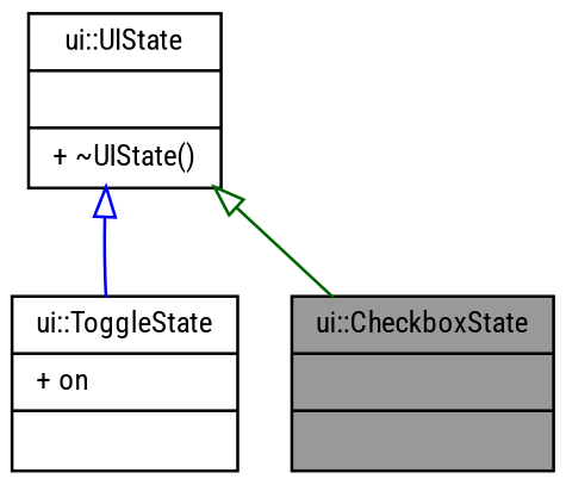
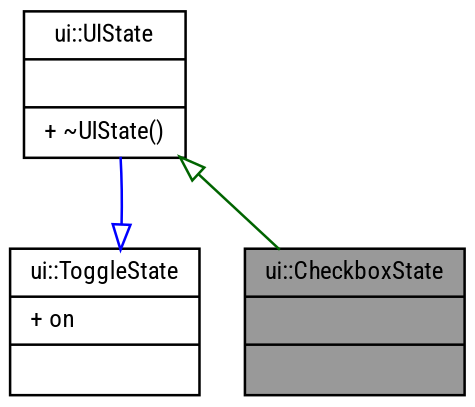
  digraph {
    fontname="Roboto Condensed"
    node [color=black fillcolor=white fontname="Roboto Condensed" fontsize=10 shape=record style=filled]
    edge [arrowtail=onormal dir=back fontname="Roboto Condensed" fontsize=10 labelfontname=Helvetica labelfontsize=10 style=solid]
    n1 [fillcolor=grey60 fontcolor=black height=0.2 label="{ui::CheckboxState\n||}" width=0.4]
    n2 [height=0.2 label="{ui::ToggleState\n|+ on\l|}" width=0.4]
    n3 [height=0.2 label="{ui::UIState\n||+ ~UIState()\l}" width=0.4]
    n3 -> n1 [color=darkgreen]
-   n3 -> n2 [color=blue]
+   n2 -> n3 [color=blue]
  }
